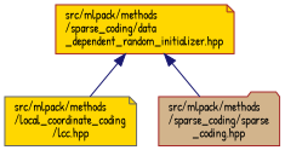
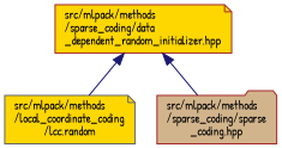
  digraph {
    fontname="Patrick Hand"
    node [color=brown fillcolor=gold fontname="Patrick Hand" fontsize=10 shape=note style=filled]
    edge [color=midnightblue dir=back fontname="Patrick Hand" fontsize=10 labelfontname=Helvetica labelfontsize=10 style=solid]
    n1 [fontcolor=black height=0.2 label="src/mlpack/methods\l/sparse_coding/data\l_dependent_random_initializer.hpp" width=0.4]
-   n2 [color=gray40 height=0.2 label="src/mlpack/methods\l/local_coordinate_coding\l/lcc.hpp" width=0.4]
+   n2 [color=gray40 height=0.2 label="src/mlpack/methods\l/local_coordinate_coding\l/lcc.random" width=0.4]
    n3 [fillcolor=tan height=0.2 label="src/mlpack/methods\l/sparse_coding/sparse\l_coding.hpp" shape=folder width=0.4]
    n1 -> n2
    n1 -> n3
  }
